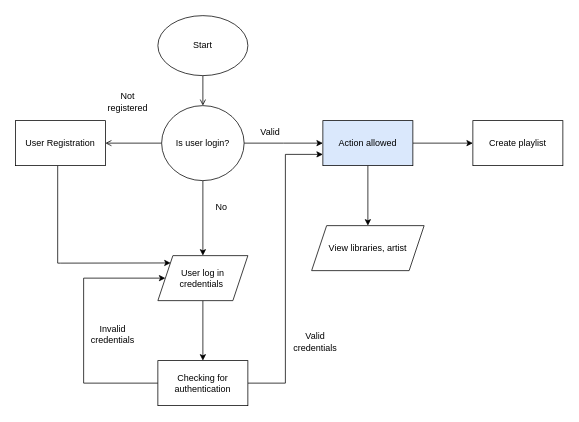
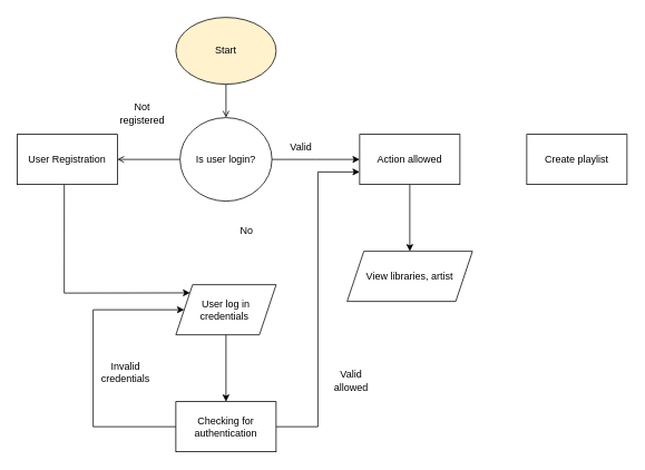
  <mxCell id="0" />
  <mxCell id="1" parent="0" />
  <mxCell id="2" style="edgeStyle=orthogonalEdgeStyle;rounded=0;orthogonalLoop=1;jettySize=auto;html=1;entryX=0.5;entryY=0;entryDx=0;entryDy=0;endArrow=open;" parent="1" source="3" target="7" edge="1"><mxGeometry relative="1" as="geometry" /></mxCell>
- <mxCell id="3" value="Start" style="ellipse;whiteSpace=wrap;html=1;" parent="1" vertex="1"><mxGeometry x="210" y="20" width="120" height="80" as="geometry" /></mxCell>
+ <mxCell id="3" value="Start" style="ellipse;whiteSpace=wrap;html=1;fillColor=#fff2cc;" parent="1" vertex="1"><mxGeometry x="210" y="20" width="120" height="80" as="geometry" /></mxCell>
  <mxCell id="4" style="edgeStyle=orthogonalEdgeStyle;rounded=0;orthogonalLoop=1;jettySize=auto;html=1;" parent="1" source="7" edge="1"><mxGeometry relative="1" as="geometry"><mxPoint x="430" y="190" as="targetPoint" /></mxGeometry></mxCell>
- <mxCell id="5" value="" style="edgeStyle=orthogonalEdgeStyle;rounded=0;orthogonalLoop=1;jettySize=auto;html=1;" parent="1" source="7" target="14" edge="1"><mxGeometry relative="1" as="geometry" /></mxCell>
  <mxCell id="6" value="" style="edgeStyle=orthogonalEdgeStyle;rounded=0;orthogonalLoop=1;jettySize=auto;html=1;endArrow=open;" parent="1" source="7" target="21" edge="1"><mxGeometry relative="1" as="geometry" /></mxCell>
  <mxCell id="7" value="Is user login?" style="ellipse;whiteSpace=wrap;html=1;" parent="1" vertex="1"><mxGeometry x="215" y="140" width="110" height="100" as="geometry" /></mxCell>
- <mxCell id="8" value="" style="edgeStyle=orthogonalEdgeStyle;rounded=0;orthogonalLoop=1;jettySize=auto;html=1;" parent="1" source="10" target="11" edge="1"><mxGeometry relative="1" as="geometry" /></mxCell>
  <mxCell id="9" value="" style="edgeStyle=orthogonalEdgeStyle;rounded=0;orthogonalLoop=1;jettySize=auto;html=1;" parent="1" source="10" target="12" edge="1"><mxGeometry relative="1" as="geometry" /></mxCell>
- <mxCell id="10" value="Action allowed" style="rounded=0;whiteSpace=wrap;html=1;fillColor=#dae8fc;" parent="1" vertex="1"><mxGeometry x="430" y="160" width="120" height="60" as="geometry" /></mxCell>
+ <mxCell id="10" value="Action allowed" style="rounded=0;whiteSpace=wrap;html=1;" parent="1" vertex="1"><mxGeometry x="430" y="160" width="120" height="60" as="geometry" /></mxCell>
  <mxCell id="11" value="Create playlist" style="whiteSpace=wrap;html=1;rounded=0;" parent="1" vertex="1"><mxGeometry x="630" y="160" width="120" height="60" as="geometry" /></mxCell>
  <mxCell id="12" value="View libraries, artist" style="shape=parallelogram;perimeter=parallelogramPerimeter;whiteSpace=wrap;html=1;fixedSize=1;rounded=0;" parent="1" vertex="1"><mxGeometry x="415" y="300" width="150" height="60" as="geometry" /></mxCell>
  <mxCell id="13" value="" style="edgeStyle=orthogonalEdgeStyle;rounded=0;orthogonalLoop=1;jettySize=auto;html=1;" parent="1" source="14" target="17" edge="1"><mxGeometry relative="1" as="geometry" /></mxCell>
  <mxCell id="14" value="User log in credentials&amp;nbsp;" style="shape=parallelogram;perimeter=parallelogramPerimeter;whiteSpace=wrap;html=1;fixedSize=1;" parent="1" vertex="1"><mxGeometry x="210" y="340" width="120" height="60" as="geometry" /></mxCell>
  <mxCell id="15" style="edgeStyle=orthogonalEdgeStyle;rounded=0;orthogonalLoop=1;jettySize=auto;html=1;entryX=0;entryY=0.75;entryDx=0;entryDy=0;" parent="1" source="17" target="10" edge="1"><mxGeometry relative="1" as="geometry" /></mxCell>
  <mxCell id="16" style="edgeStyle=orthogonalEdgeStyle;rounded=0;orthogonalLoop=1;jettySize=auto;html=1;exitX=0;exitY=0.5;exitDx=0;exitDy=0;entryX=0;entryY=0.5;entryDx=0;entryDy=0;" parent="1" source="17" target="14" edge="1"><mxGeometry relative="1" as="geometry"><mxPoint x="110" y="360" as="targetPoint" /><Array as="points"><mxPoint x="111" y="510" /><mxPoint x="111" y="370" /></Array></mxGeometry></mxCell>
  <mxCell id="17" value="Checking for authentication" style="whiteSpace=wrap;html=1;" parent="1" vertex="1"><mxGeometry x="210" y="480" width="120" height="60" as="geometry" /></mxCell>
- <mxCell id="18" value="Valid credentials" style="text;strokeColor=none;align=center;fillColor=none;html=1;verticalAlign=middle;whiteSpace=wrap;rounded=0;" parent="1" vertex="1"><mxGeometry x="390" y="440" width="60" height="30" as="geometry" /></mxCell>
+ <mxCell id="18" value="Valid allowed" style="text;strokeColor=none;align=center;fillColor=none;html=1;verticalAlign=middle;whiteSpace=wrap;rounded=0;" parent="1" vertex="1"><mxGeometry x="390" y="440" width="60" height="30" as="geometry" /></mxCell>
  <mxCell id="19" value="Invalid credentials" style="text;strokeColor=none;align=center;fillColor=none;html=1;verticalAlign=middle;whiteSpace=wrap;rounded=0;" parent="1" vertex="1"><mxGeometry x="120" y="430" width="60" height="30" as="geometry" /></mxCell>
  <mxCell id="20" style="edgeStyle=orthogonalEdgeStyle;rounded=0;orthogonalLoop=1;jettySize=auto;html=1;exitX=0.5;exitY=1;exitDx=0;exitDy=0;entryX=0.142;entryY=0.163;entryDx=0;entryDy=0;entryPerimeter=0;" parent="1" target="14" edge="1"><mxGeometry relative="1" as="geometry"><mxPoint x="223.573" y="348.571" as="targetPoint" /><mxPoint x="76.43" y="220" as="sourcePoint" /><Array as="points"><mxPoint x="76" y="350" /><mxPoint x="80" y="350" /></Array></mxGeometry></mxCell>
  <mxCell id="21" value="User Registration" style="whiteSpace=wrap;html=1;" parent="1" vertex="1"><mxGeometry x="20" y="160" width="120" height="60" as="geometry" /></mxCell>
  <mxCell id="22" value="No" style="text;strokeColor=none;align=center;fillColor=none;html=1;verticalAlign=middle;whiteSpace=wrap;rounded=0;" parent="1" vertex="1"><mxGeometry x="265" y="260" width="60" height="30" as="geometry" /></mxCell>
  <mxCell id="23" value="Valid" style="text;strokeColor=none;align=center;fillColor=none;html=1;verticalAlign=middle;whiteSpace=wrap;rounded=0;" parent="1" vertex="1"><mxGeometry x="330" y="160" width="60" height="30" as="geometry" /></mxCell>
  <mxCell id="24" value="Not registered" style="text;strokeColor=none;align=center;fillColor=none;html=1;verticalAlign=middle;whiteSpace=wrap;rounded=0;" parent="1" vertex="1"><mxGeometry x="140" y="120" width="60" height="30" as="geometry" /></mxCell>
